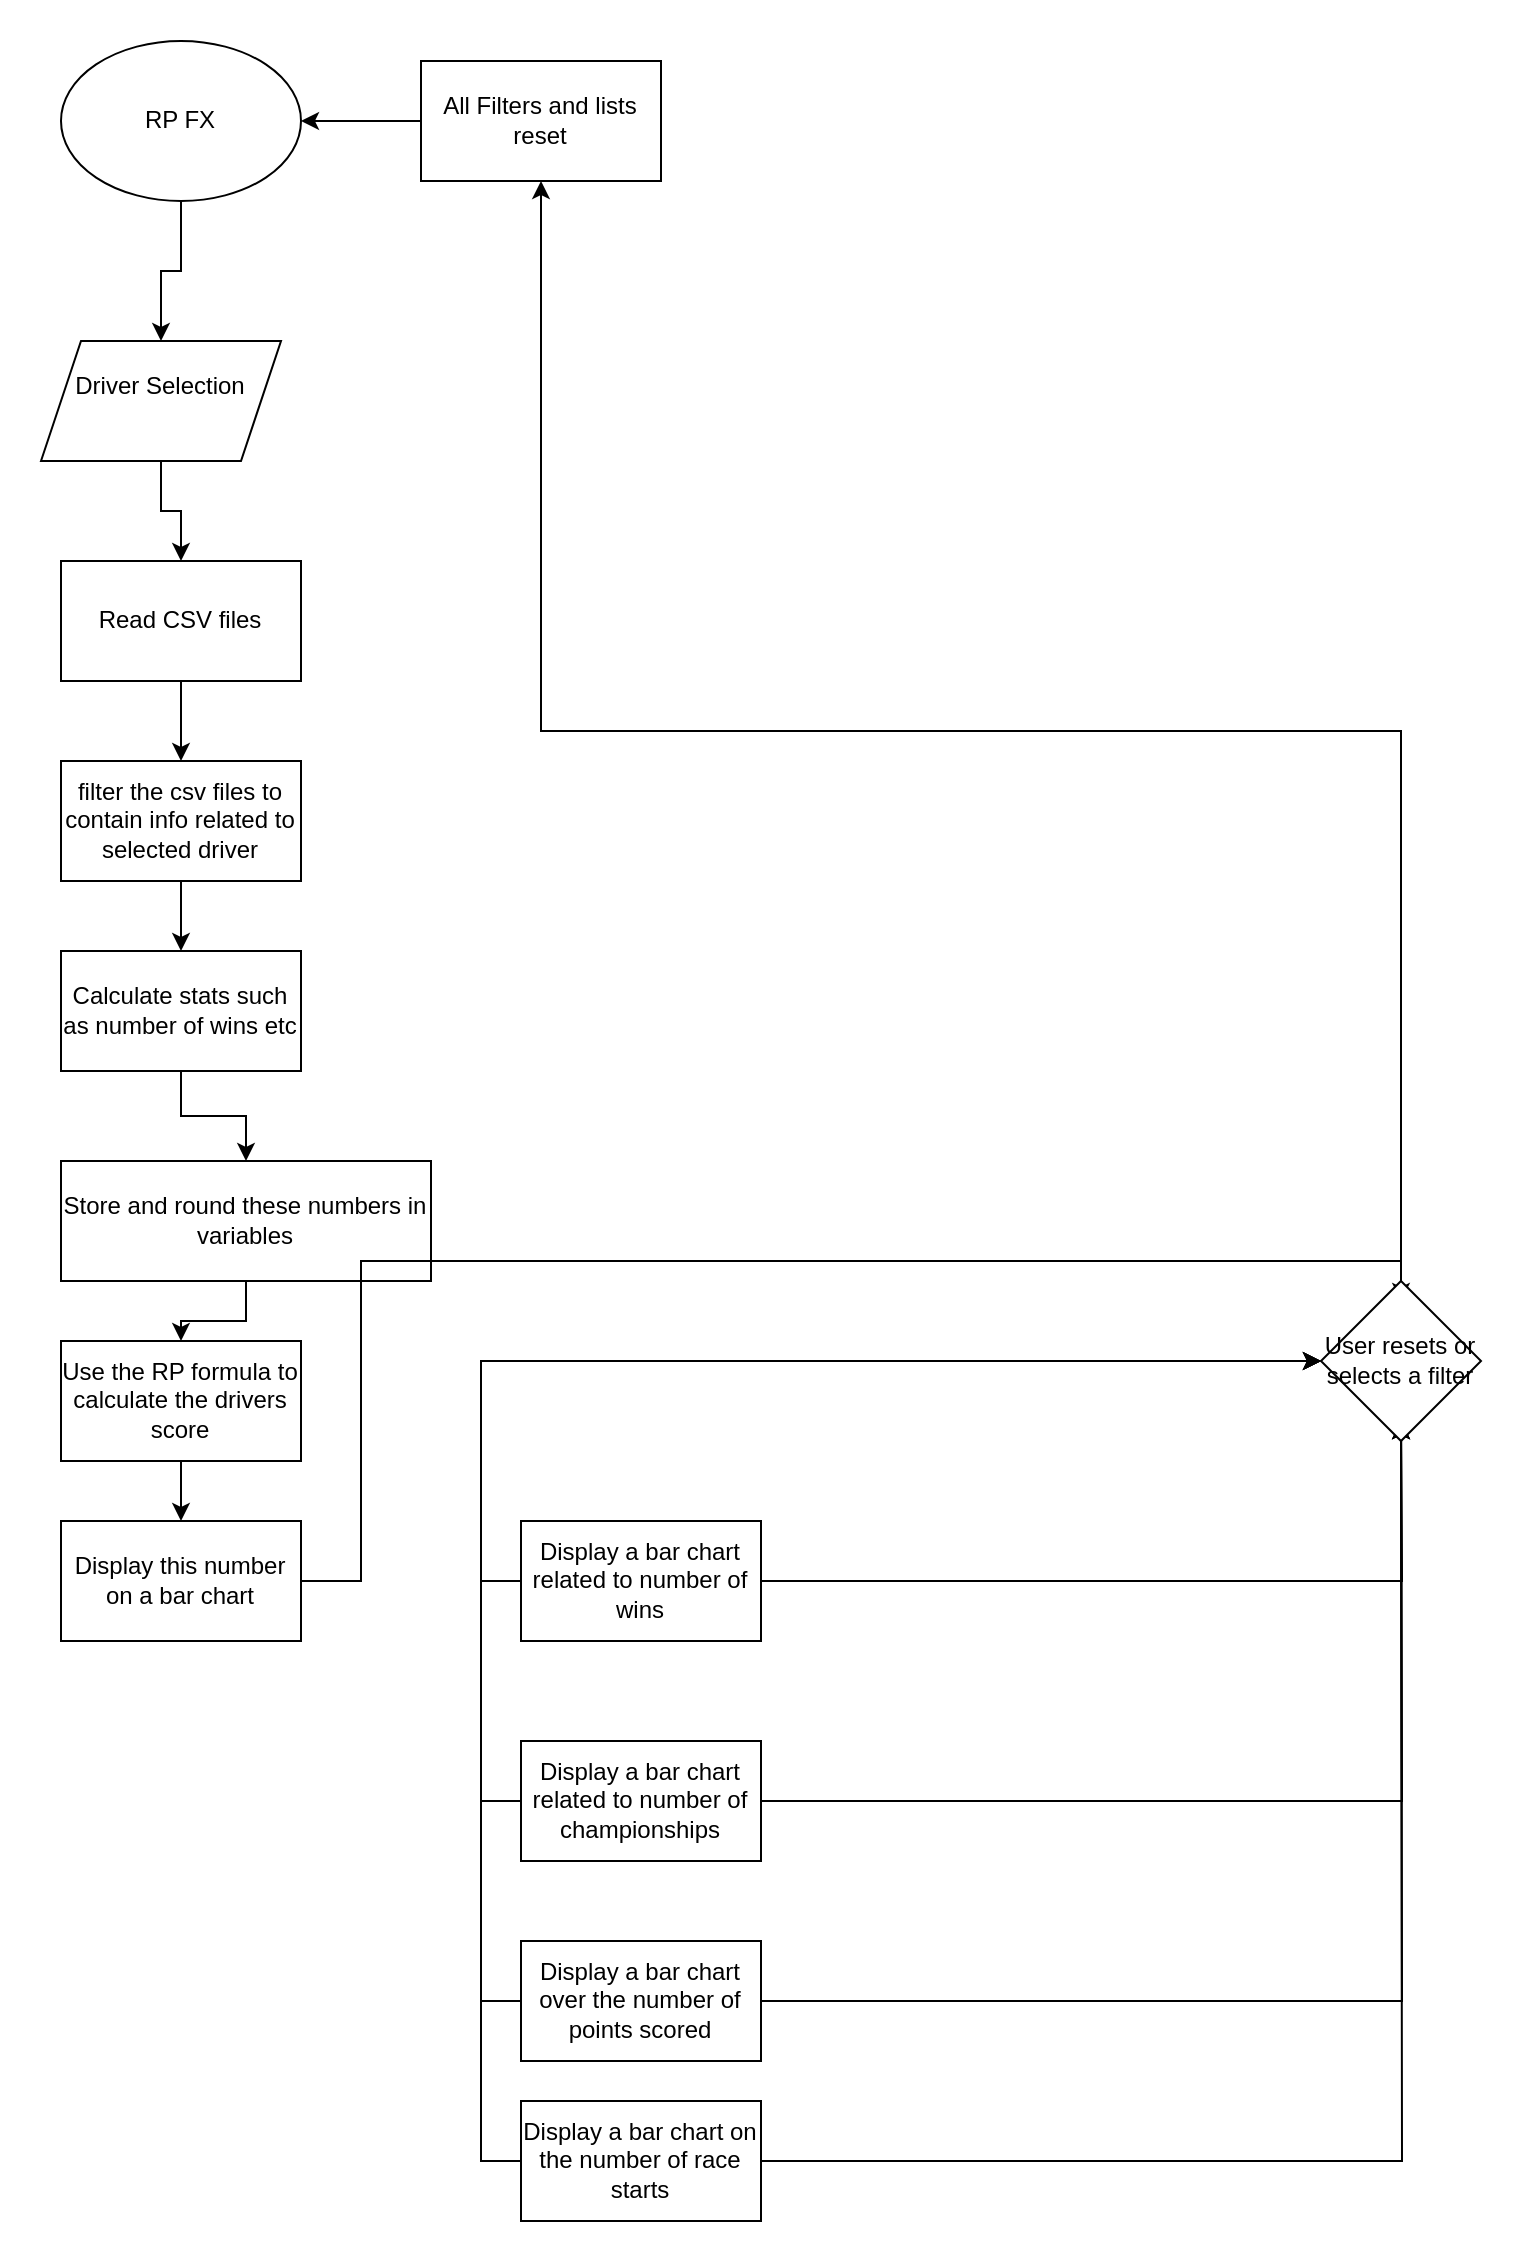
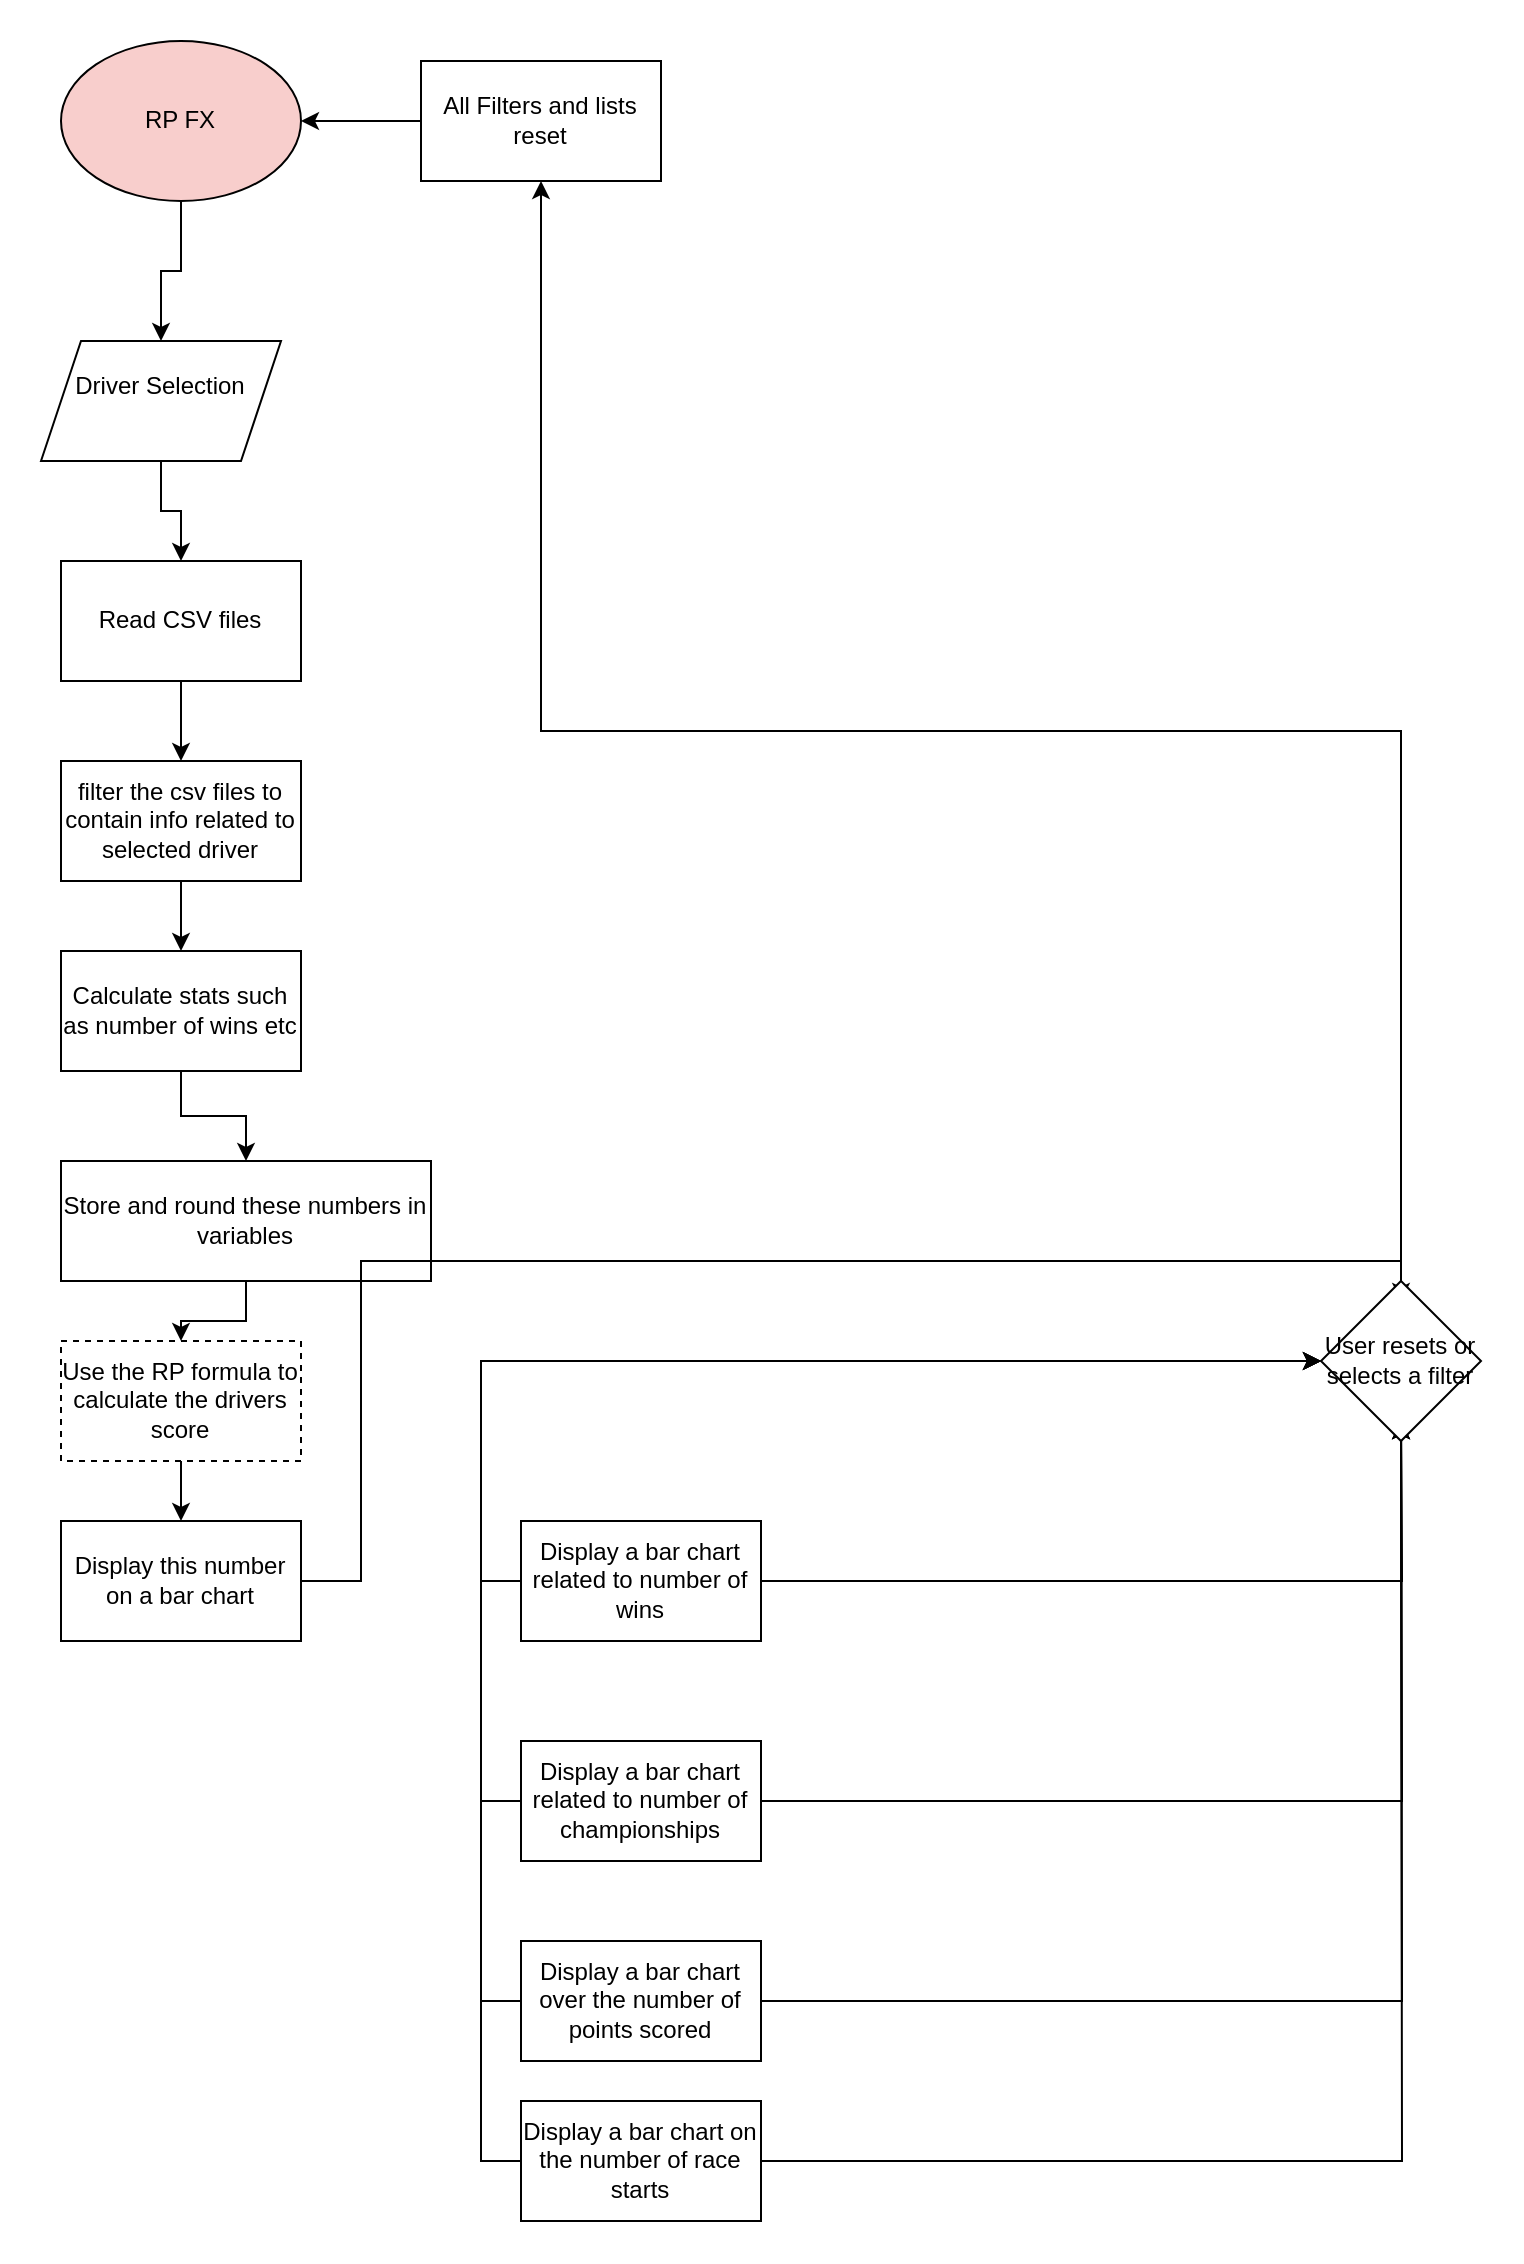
  <mxCell id="0" />
  <mxCell id="1" parent="0" />
  <mxCell id="2" style="edgeStyle=orthogonalEdgeStyle;rounded=0;orthogonalLoop=1;jettySize=auto;html=1;exitX=0.5;exitY=1;exitDx=0;exitDy=0;entryX=0.5;entryY=0;entryDx=0;entryDy=0;" edge="1" parent="1" source="3" target="5"><mxGeometry relative="1" as="geometry" /></mxCell>
- <mxCell id="3" value="&lt;div&gt;RP FX&lt;/div&gt;" style="ellipse;whiteSpace=wrap;html=1;" vertex="1" parent="1"><mxGeometry x="30" y="20" width="120" height="80" as="geometry" /></mxCell>
+ <mxCell id="3" value="&lt;div&gt;RP FX&lt;/div&gt;" style="ellipse;whiteSpace=wrap;html=1;fillColor=#f8cecc;" vertex="1" parent="1"><mxGeometry x="30" y="20" width="120" height="80" as="geometry" /></mxCell>
  <mxCell id="4" style="edgeStyle=orthogonalEdgeStyle;rounded=0;orthogonalLoop=1;jettySize=auto;html=1;exitX=0.5;exitY=1;exitDx=0;exitDy=0;entryX=0.5;entryY=0;entryDx=0;entryDy=0;" edge="1" parent="1" source="5" target="7"><mxGeometry relative="1" as="geometry" /></mxCell>
  <mxCell id="5" value="&lt;div&gt;Driver Selection&lt;/div&gt;&lt;div&gt;&lt;br&gt;&lt;/div&gt;" style="shape=parallelogram;perimeter=parallelogramPerimeter;whiteSpace=wrap;html=1;fixedSize=1;" vertex="1" parent="1"><mxGeometry x="20" y="170" width="120" height="60" as="geometry" /></mxCell>
  <mxCell id="6" style="edgeStyle=orthogonalEdgeStyle;rounded=0;orthogonalLoop=1;jettySize=auto;html=1;exitX=0.5;exitY=1;exitDx=0;exitDy=0;entryX=0.5;entryY=0;entryDx=0;entryDy=0;" edge="1" parent="1" source="7" target="9"><mxGeometry relative="1" as="geometry" /></mxCell>
  <mxCell id="7" value="Read CSV files" style="rounded=0;whiteSpace=wrap;html=1;" vertex="1" parent="1"><mxGeometry x="30" y="280" width="120" height="60" as="geometry" /></mxCell>
  <mxCell id="8" style="edgeStyle=orthogonalEdgeStyle;rounded=0;orthogonalLoop=1;jettySize=auto;html=1;exitX=0.5;exitY=1;exitDx=0;exitDy=0;entryX=0.5;entryY=0;entryDx=0;entryDy=0;" edge="1" parent="1" source="9" target="11"><mxGeometry relative="1" as="geometry" /></mxCell>
  <mxCell id="9" value="filter the csv files to contain info related to selected driver" style="rounded=0;whiteSpace=wrap;html=1;" vertex="1" parent="1"><mxGeometry x="30" y="380" width="120" height="60" as="geometry" /></mxCell>
  <mxCell id="10" style="edgeStyle=orthogonalEdgeStyle;rounded=0;orthogonalLoop=1;jettySize=auto;html=1;exitX=0.5;exitY=1;exitDx=0;exitDy=0;entryX=0.5;entryY=0;entryDx=0;entryDy=0;" edge="1" parent="1" source="11" target="13"><mxGeometry relative="1" as="geometry" /></mxCell>
  <mxCell id="11" value="Calculate stats such as number of wins etc" style="rounded=0;whiteSpace=wrap;html=1;" vertex="1" parent="1"><mxGeometry x="30" y="475" width="120" height="60" as="geometry" /></mxCell>
  <mxCell id="12" style="edgeStyle=orthogonalEdgeStyle;rounded=0;orthogonalLoop=1;jettySize=auto;html=1;exitX=0.5;exitY=1;exitDx=0;exitDy=0;entryX=0.5;entryY=0;entryDx=0;entryDy=0;" edge="1" parent="1" source="13" target="15"><mxGeometry relative="1" as="geometry" /></mxCell>
  <mxCell id="13" value="Store and round these numbers in variables" style="rounded=0;whiteSpace=wrap;html=1;" vertex="1" parent="1"><mxGeometry x="30" y="580" width="185" height="60" as="geometry" /></mxCell>
  <mxCell id="14" style="edgeStyle=orthogonalEdgeStyle;rounded=0;orthogonalLoop=1;jettySize=auto;html=1;exitX=0.5;exitY=1;exitDx=0;exitDy=0;entryX=0.5;entryY=0;entryDx=0;entryDy=0;" edge="1" parent="1" source="15" target="17"><mxGeometry relative="1" as="geometry" /></mxCell>
- <mxCell id="15" value="Use the RP formula to calculate the drivers score" style="rounded=0;whiteSpace=wrap;html=1;" vertex="1" parent="1"><mxGeometry x="30" y="670" width="120" height="60" as="geometry" /></mxCell>
+ <mxCell id="15" value="Use the RP formula to calculate the drivers score" style="rounded=0;whiteSpace=wrap;html=1;dashed=1;" vertex="1" parent="1"><mxGeometry x="30" y="670" width="120" height="60" as="geometry" /></mxCell>
  <mxCell id="16" style="edgeStyle=orthogonalEdgeStyle;rounded=0;orthogonalLoop=1;jettySize=auto;html=1;exitX=1;exitY=0.5;exitDx=0;exitDy=0;entryX=0.5;entryY=0;entryDx=0;entryDy=0;" edge="1" parent="1" source="17"><mxGeometry relative="1" as="geometry"><mxPoint x="700" y="650" as="targetPoint" /><Array as="points"><mxPoint x="180" y="790" /><mxPoint x="180" y="630" /><mxPoint x="700" y="630" /></Array></mxGeometry></mxCell>
  <mxCell id="17" value="Display this number on a bar chart" style="rounded=0;whiteSpace=wrap;html=1;" vertex="1" parent="1"><mxGeometry x="30" y="760" width="120" height="60" as="geometry" /></mxCell>
  <mxCell id="18" style="edgeStyle=orthogonalEdgeStyle;rounded=0;orthogonalLoop=1;jettySize=auto;html=1;exitX=1;exitY=0.5;exitDx=0;exitDy=0;entryX=0.5;entryY=1;entryDx=0;entryDy=0;" edge="1" parent="1" source="20"><mxGeometry relative="1" as="geometry"><mxPoint x="700" y="710" as="targetPoint" /></mxGeometry></mxCell>
  <mxCell id="19" style="edgeStyle=orthogonalEdgeStyle;rounded=0;orthogonalLoop=1;jettySize=auto;html=1;exitX=0;exitY=0.5;exitDx=0;exitDy=0;entryX=0;entryY=0.5;entryDx=0;entryDy=0;" edge="1" parent="1" source="20" target="31"><mxGeometry relative="1" as="geometry" /></mxCell>
  <mxCell id="20" value="Display a bar chart related to number of wins" style="rounded=0;whiteSpace=wrap;html=1;" vertex="1" parent="1"><mxGeometry x="260" y="760" width="120" height="60" as="geometry" /></mxCell>
  <mxCell id="21" style="edgeStyle=orthogonalEdgeStyle;rounded=0;orthogonalLoop=1;jettySize=auto;html=1;exitX=1;exitY=0.5;exitDx=0;exitDy=0;" edge="1" parent="1" source="23"><mxGeometry relative="1" as="geometry"><mxPoint x="700" y="710" as="targetPoint" /></mxGeometry></mxCell>
  <mxCell id="22" style="edgeStyle=orthogonalEdgeStyle;rounded=0;orthogonalLoop=1;jettySize=auto;html=1;exitX=0;exitY=0.5;exitDx=0;exitDy=0;entryX=0;entryY=0.5;entryDx=0;entryDy=0;" edge="1" parent="1" source="23" target="31"><mxGeometry relative="1" as="geometry" /></mxCell>
  <mxCell id="23" value="Display a bar chart related to number of championships" style="rounded=0;whiteSpace=wrap;html=1;" vertex="1" parent="1"><mxGeometry x="260" y="870" width="120" height="60" as="geometry" /></mxCell>
  <mxCell id="24" style="edgeStyle=orthogonalEdgeStyle;rounded=0;orthogonalLoop=1;jettySize=auto;html=1;exitX=1;exitY=0.5;exitDx=0;exitDy=0;" edge="1" parent="1" source="26"><mxGeometry relative="1" as="geometry"><mxPoint x="700" y="710" as="targetPoint" /></mxGeometry></mxCell>
  <mxCell id="25" style="edgeStyle=orthogonalEdgeStyle;rounded=0;orthogonalLoop=1;jettySize=auto;html=1;exitX=0;exitY=0.5;exitDx=0;exitDy=0;entryX=0;entryY=0.5;entryDx=0;entryDy=0;" edge="1" parent="1" source="26" target="31"><mxGeometry relative="1" as="geometry" /></mxCell>
  <mxCell id="26" value="Display a bar chart over the number of points scored" style="rounded=0;whiteSpace=wrap;html=1;" vertex="1" parent="1"><mxGeometry x="260" y="970" width="120" height="60" as="geometry" /></mxCell>
  <mxCell id="27" style="edgeStyle=orthogonalEdgeStyle;rounded=0;orthogonalLoop=1;jettySize=auto;html=1;exitX=1;exitY=0.5;exitDx=0;exitDy=0;" edge="1" parent="1" source="29"><mxGeometry relative="1" as="geometry"><mxPoint x="700" y="710" as="targetPoint" /></mxGeometry></mxCell>
  <mxCell id="28" style="edgeStyle=orthogonalEdgeStyle;rounded=0;orthogonalLoop=1;jettySize=auto;html=1;exitX=0;exitY=0.5;exitDx=0;exitDy=0;entryX=0;entryY=0.5;entryDx=0;entryDy=0;" edge="1" parent="1" source="29" target="31"><mxGeometry relative="1" as="geometry" /></mxCell>
  <mxCell id="29" value="Display a bar chart on the number of race starts" style="rounded=0;whiteSpace=wrap;html=1;" vertex="1" parent="1"><mxGeometry x="260" y="1050" width="120" height="60" as="geometry" /></mxCell>
  <mxCell id="30" value="" style="edgeStyle=orthogonalEdgeStyle;rounded=0;orthogonalLoop=1;jettySize=auto;html=1;exitX=0.5;exitY=0;exitDx=0;exitDy=0;entryX=0.5;entryY=1;entryDx=0;entryDy=0;" edge="1" parent="1" source="31" target="33"><mxGeometry relative="1" as="geometry" /></mxCell>
  <mxCell id="31" value="User resets or selects a filter" style="rhombus;whiteSpace=wrap;html=1;" vertex="1" parent="1"><mxGeometry x="660" y="640" width="80" height="80" as="geometry" /></mxCell>
  <mxCell id="32" style="edgeStyle=orthogonalEdgeStyle;rounded=0;orthogonalLoop=1;jettySize=auto;html=1;" edge="1" parent="1" source="33" target="3"><mxGeometry relative="1" as="geometry" /></mxCell>
  <mxCell id="33" value="All Filters and lists reset" style="rounded=0;whiteSpace=wrap;html=1;" vertex="1" parent="1"><mxGeometry x="210" y="30" width="120" height="60" as="geometry" /></mxCell>
